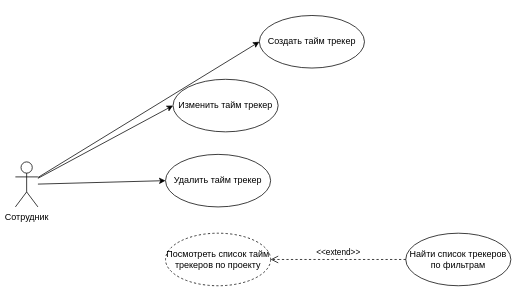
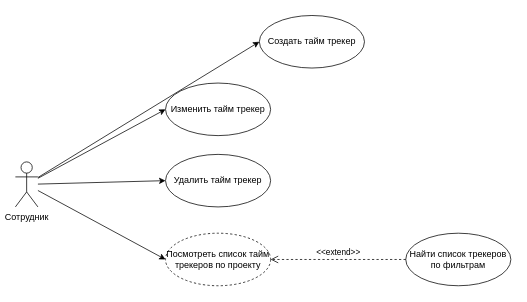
  <mxCell id="0" />
  <mxCell id="1" parent="0" />
  <mxCell id="2" style="edgeStyle=none;html=1;entryX=0;entryY=0.5;entryDx=0;entryDy=0;" parent="1" source="6" target="7" edge="1"><mxGeometry relative="1" as="geometry" /></mxCell>
  <mxCell id="3" style="edgeStyle=none;html=1;entryX=0;entryY=0.5;entryDx=0;entryDy=0;" parent="1" source="6" target="8" edge="1"><mxGeometry relative="1" as="geometry" /></mxCell>
  <mxCell id="4" style="edgeStyle=none;html=1;entryX=0;entryY=0.5;entryDx=0;entryDy=0;" parent="1" source="6" target="9" edge="1"><mxGeometry relative="1" as="geometry" /></mxCell>
+ <mxCell id="5" style="edgeStyle=none;html=1;entryX=0;entryY=0.5;entryDx=0;entryDy=0;" parent="1" source="6" target="12" edge="1"><mxGeometry relative="1" as="geometry" /></mxCell>
  <mxCell id="6" value="Сотрудник" style="shape=umlActor;verticalLabelPosition=bottom;verticalAlign=top;html=1;" parent="1" vertex="1"><mxGeometry x="20" y="215" width="30" height="60" as="geometry" /></mxCell>
  <mxCell id="7" value="Создать тайм трекер" style="ellipse;whiteSpace=wrap;html=1;" parent="1" vertex="1"><mxGeometry x="345" y="20" width="140" height="70" as="geometry" /></mxCell>
- <mxCell id="8" value="Изменить тайм трекер" style="ellipse;whiteSpace=wrap;html=1;" parent="1" vertex="1"><mxGeometry x="230" y="105" width="140" height="70" as="geometry" /></mxCell>
+ <mxCell id="8" value="Изменить тайм трекер" style="ellipse;whiteSpace=wrap;html=1;" parent="1" vertex="1"><mxGeometry x="220" y="110" width="140" height="70" as="geometry" /></mxCell>
  <mxCell id="9" value="Удалить тайм трекер" style="ellipse;whiteSpace=wrap;html=1;" parent="1" vertex="1"><mxGeometry x="220" y="205" width="140" height="70" as="geometry" /></mxCell>
  <mxCell id="10" value="Найти список трекеров по фильтрам" style="ellipse;whiteSpace=wrap;html=1;" parent="1" vertex="1"><mxGeometry x="540" y="310" width="140" height="70" as="geometry" /></mxCell>
  <mxCell id="11" value="&amp;lt;&amp;lt;extend&amp;gt;&amp;gt;" style="html=1;verticalAlign=bottom;endArrow=open;dashed=1;endSize=8;curved=0;rounded=0;entryX=1;entryY=0.5;entryDx=0;entryDy=0;exitX=0;exitY=0.5;exitDx=0;exitDy=0;" parent="1" source="10" target="12" edge="1"><mxGeometry relative="1" as="geometry"><mxPoint x="450" y="530" as="sourcePoint" /><mxPoint x="370" y="530" as="targetPoint" /></mxGeometry></mxCell>
  <mxCell id="12" value="Посмотреть список тайм трекеров по проекту" style="ellipse;whiteSpace=wrap;html=1;dashed=1;" parent="1" vertex="1"><mxGeometry x="220" y="310" width="140" height="70" as="geometry" /></mxCell>
